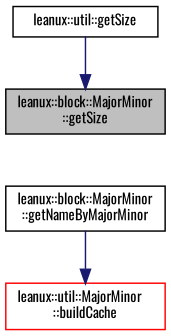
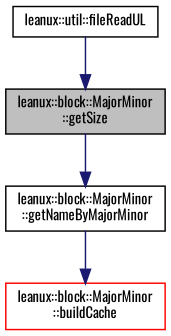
  digraph {
    fontname=Oswald
    rankdir=TB
    node [color=black fontname=Oswald fontsize=10 shape=record]
    edge [color=midnightblue fontname=Oswald fontsize=10 labelfontname=Helvetica labelfontsize=10 style=solid]
    n1 [fillcolor=grey75 fontcolor=black height=0.2 label="leanux::block::MajorMinor\l::getSize" style=filled width=0.4]
    n2 [height=0.2 label="leanux::block::MajorMinor\l::getNameByMajorMinor" width=0.4]
-   n3 [height=0.2 label="leanux::util::getSize" width=0.4]
-   n4 [color=red height=0.2 label="leanux::util::MajorMinor\l::buildCache" width=0.4]
+   n3 [height=0.2 label="leanux::util::fileReadUL" width=0.4]
+   n4 [color=red height=0.2 label="leanux::block::MajorMinor\l::buildCache" width=0.4]
+   n1 -> n2
    n2 -> n4
    n3 -> n1
  }
